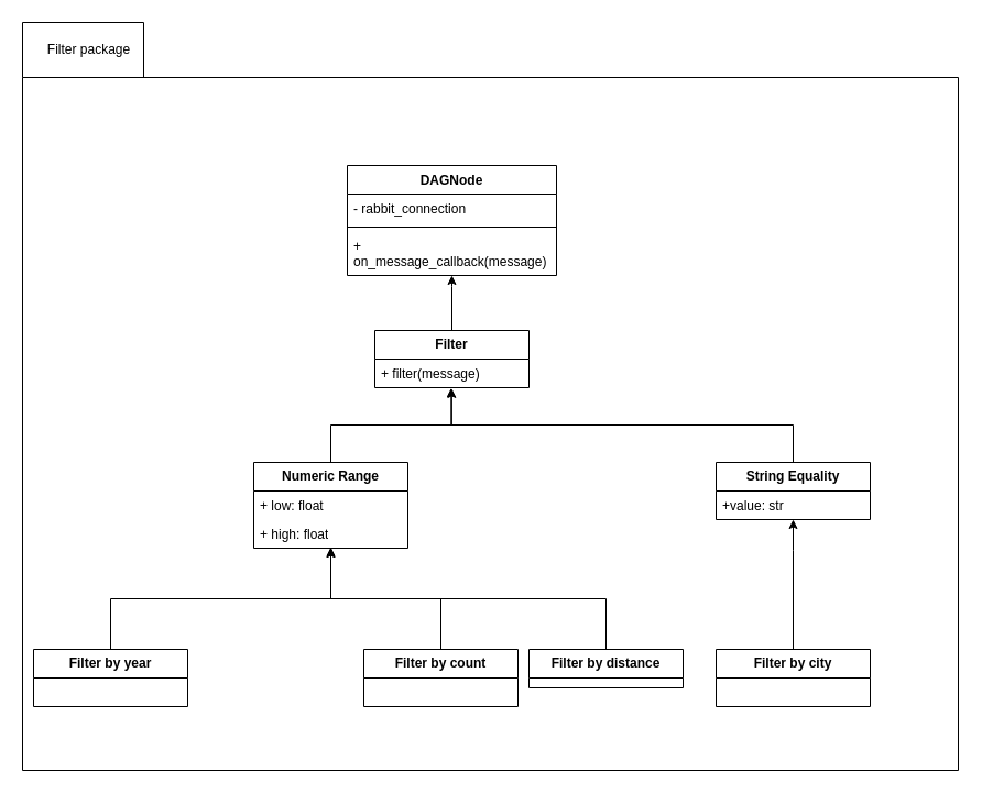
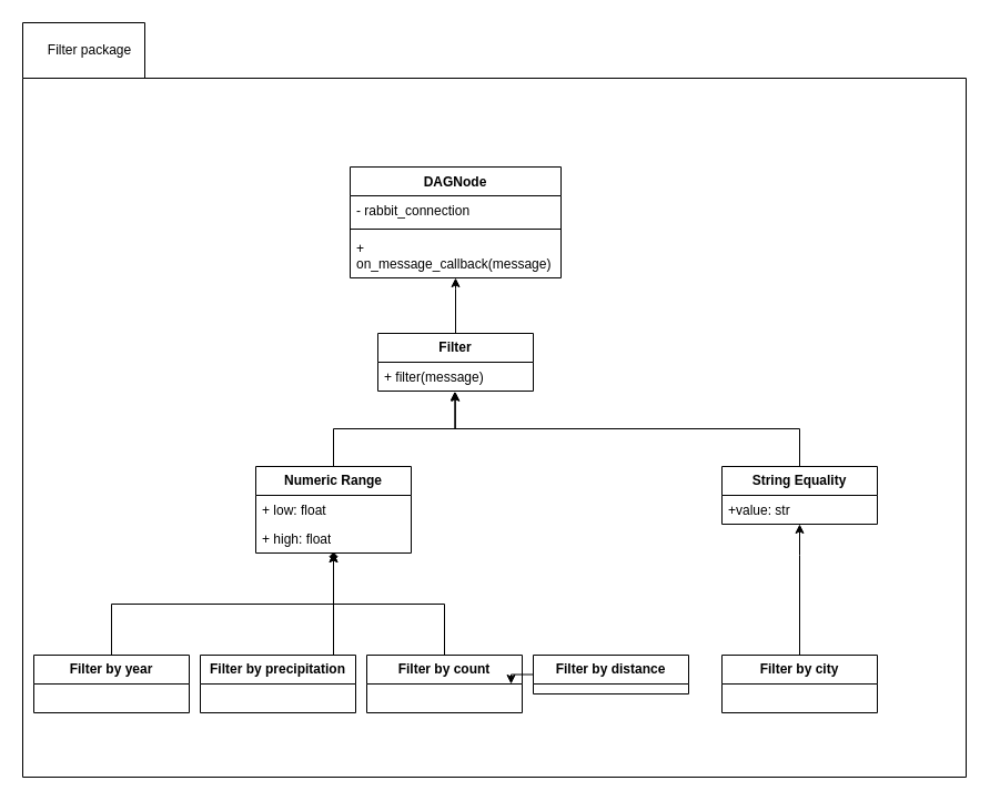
  <mxCell id="0" />
  <mxCell id="1" parent="0" />
  <mxCell id="2" value="" style="shape=folder;fontStyle=1;spacingTop=10;tabWidth=110;tabHeight=50;tabPosition=left;html=1;whiteSpace=wrap;" vertex="1" parent="1"><mxGeometry x="20" y="20" width="850" height="680" as="geometry" /></mxCell>
  <mxCell id="3" value="" style="edgeStyle=orthogonalEdgeStyle;rounded=0;orthogonalLoop=1;jettySize=auto;html=1;" edge="1" parent="1" source="4" target="26"><mxGeometry relative="1" as="geometry"><Array as="points"><mxPoint x="410" y="260" /><mxPoint x="410" y="260" /></Array></mxGeometry></mxCell>
  <mxCell id="4" value="&lt;b&gt;Filter&lt;/b&gt;" style="swimlane;fontStyle=0;childLayout=stackLayout;horizontal=1;startSize=26;fillColor=none;horizontalStack=0;resizeParent=1;resizeParentMax=0;resizeLast=0;collapsible=1;marginBottom=0;whiteSpace=wrap;html=1;" vertex="1" parent="1"><mxGeometry x="340" y="300" width="140" height="52" as="geometry" /></mxCell>
  <mxCell id="5" value="&lt;div&gt;+ filter(message)&lt;/div&gt;&lt;div&gt;&lt;br&gt;&lt;/div&gt;" style="text;strokeColor=none;fillColor=none;align=left;verticalAlign=top;spacingLeft=4;spacingRight=4;overflow=hidden;rotatable=0;points=[[0,0.5],[1,0.5]];portConstraint=eastwest;whiteSpace=wrap;html=1;" vertex="1" parent="4"><mxGeometry y="26" width="140" height="26" as="geometry" /></mxCell>
  <mxCell id="6" style="edgeStyle=orthogonalEdgeStyle;rounded=0;orthogonalLoop=1;jettySize=auto;html=1;entryX=0.499;entryY=1.033;entryDx=0;entryDy=0;entryPerimeter=0;" edge="1" parent="1" source="7" target="5"><mxGeometry relative="1" as="geometry" /></mxCell>
  <mxCell id="7" value="&lt;b&gt;Numeric Range &lt;/b&gt;" style="swimlane;fontStyle=0;childLayout=stackLayout;horizontal=1;startSize=26;fillColor=none;horizontalStack=0;resizeParent=1;resizeParentMax=0;resizeLast=0;collapsible=1;marginBottom=0;whiteSpace=wrap;html=1;" vertex="1" parent="1"><mxGeometry x="230" y="420" width="140" height="78" as="geometry" /></mxCell>
  <mxCell id="8" value="+ low: float" style="text;strokeColor=none;fillColor=none;align=left;verticalAlign=top;spacingLeft=4;spacingRight=4;overflow=hidden;rotatable=0;points=[[0,0.5],[1,0.5]];portConstraint=eastwest;whiteSpace=wrap;html=1;" vertex="1" parent="7"><mxGeometry y="26" width="140" height="26" as="geometry" /></mxCell>
  <mxCell id="9" value="+ high: float" style="text;strokeColor=none;fillColor=none;align=left;verticalAlign=top;spacingLeft=4;spacingRight=4;overflow=hidden;rotatable=0;points=[[0,0.5],[1,0.5]];portConstraint=eastwest;whiteSpace=wrap;html=1;" vertex="1" parent="7"><mxGeometry y="52" width="140" height="26" as="geometry" /></mxCell>
  <mxCell id="10" style="edgeStyle=orthogonalEdgeStyle;rounded=0;orthogonalLoop=1;jettySize=auto;html=1;entryX=0.495;entryY=1.011;entryDx=0;entryDy=0;entryPerimeter=0;" edge="1" parent="1" source="11" target="5"><mxGeometry relative="1" as="geometry" /></mxCell>
  <mxCell id="11" value="&lt;b&gt;String Equality&lt;/b&gt;" style="swimlane;fontStyle=0;childLayout=stackLayout;horizontal=1;startSize=26;fillColor=none;horizontalStack=0;resizeParent=1;resizeParentMax=0;resizeLast=0;collapsible=1;marginBottom=0;whiteSpace=wrap;html=1;" vertex="1" parent="1"><mxGeometry x="650" y="420" width="140" height="52" as="geometry" /></mxCell>
  <mxCell id="12" value="+value: str" style="text;strokeColor=none;fillColor=none;align=left;verticalAlign=top;spacingLeft=4;spacingRight=4;overflow=hidden;rotatable=0;points=[[0,0.5],[1,0.5]];portConstraint=eastwest;whiteSpace=wrap;html=1;" vertex="1" parent="11"><mxGeometry y="26" width="140" height="26" as="geometry" /></mxCell>
- <mxCell id="13" style="edgeStyle=orthogonalEdgeStyle;rounded=0;orthogonalLoop=1;jettySize=auto;html=1;entryX=0.5;entryY=0.962;entryDx=0;entryDy=0;entryPerimeter=0;" edge="1" parent="1" source="14" target="9"><mxGeometry relative="1" as="geometry" /></mxCell>
+ <mxCell id="13" style="edgeStyle=orthogonalEdgeStyle;rounded=0;orthogonalLoop=1;jettySize=auto;html=1;entryX=0.5;entryY=0.962;entryDx=0;entryDy=0;entryPerimeter=0;endArrow=diamond;" edge="1" parent="1" source="14" target="9"><mxGeometry relative="1" as="geometry" /></mxCell>
  <mxCell id="14" value="&lt;b&gt;Filter by year&lt;/b&gt;" style="swimlane;fontStyle=0;childLayout=stackLayout;horizontal=1;startSize=26;fillColor=none;horizontalStack=0;resizeParent=1;resizeParentMax=0;resizeLast=0;collapsible=1;marginBottom=0;whiteSpace=wrap;html=1;" vertex="1" parent="1"><mxGeometry x="30" y="590" width="140" height="52" as="geometry" /></mxCell>
- <mxCell id="17" style="edgeStyle=orthogonalEdgeStyle;rounded=0;orthogonalLoop=1;jettySize=auto;html=1;entryX=0.5;entryY=1;entryDx=0;entryDy=0;entryPerimeter=0;" edge="1" parent="1" source="18" target="9"><mxGeometry relative="1" as="geometry" /></mxCell>
+ <mxCell id="15" value="" style="edgeStyle=orthogonalEdgeStyle;rounded=0;orthogonalLoop=1;jettySize=auto;html=1;" edge="1" parent="1" source="16" target="9"><mxGeometry relative="1" as="geometry"><Array as="points"><mxPoint x="300" y="520" /><mxPoint x="300" y="520" /></Array></mxGeometry></mxCell>
+ <mxCell id="16" value="&lt;b&gt;Filter by precipitation&lt;/b&gt;" style="swimlane;fontStyle=0;childLayout=stackLayout;horizontal=1;startSize=26;fillColor=none;horizontalStack=0;resizeParent=1;resizeParentMax=0;resizeLast=0;collapsible=1;marginBottom=0;whiteSpace=wrap;html=1;" vertex="1" parent="1"><mxGeometry x="180" y="590" width="140" height="52" as="geometry" /></mxCell>
+ <mxCell id="17" style="edgeStyle=orthogonalEdgeStyle;rounded=0;orthogonalLoop=1;jettySize=auto;html=1;" edge="1" parent="1" source="18" target="20"><mxGeometry relative="1" as="geometry" /></mxCell>
  <mxCell id="18" value="&lt;b&gt;Filter by distance&lt;/b&gt;" style="swimlane;fontStyle=0;childLayout=stackLayout;horizontal=1;startSize=26;fillColor=none;horizontalStack=0;resizeParent=1;resizeParentMax=0;resizeLast=0;collapsible=1;marginBottom=0;whiteSpace=wrap;html=1;" vertex="1" parent="1"><mxGeometry x="480" y="590" width="140" height="35" as="geometry" /></mxCell>
  <mxCell id="19" style="edgeStyle=orthogonalEdgeStyle;rounded=0;orthogonalLoop=1;jettySize=auto;html=1;entryX=0.5;entryY=1;entryDx=0;entryDy=0;entryPerimeter=0;" edge="1" parent="1" source="20" target="9"><mxGeometry relative="1" as="geometry" /></mxCell>
  <mxCell id="20" value="&lt;b&gt;Filter by count&lt;/b&gt;" style="swimlane;fontStyle=0;childLayout=stackLayout;horizontal=1;startSize=26;fillColor=none;horizontalStack=0;resizeParent=1;resizeParentMax=0;resizeLast=0;collapsible=1;marginBottom=0;whiteSpace=wrap;html=1;" vertex="1" parent="1"><mxGeometry x="330" y="590" width="140" height="52" as="geometry" /></mxCell>
  <mxCell id="21" value="" style="edgeStyle=orthogonalEdgeStyle;rounded=0;orthogonalLoop=1;jettySize=auto;html=1;" edge="1" parent="1" source="22" target="12"><mxGeometry relative="1" as="geometry"><Array as="points"><mxPoint x="720" y="500" /><mxPoint x="720" y="500" /></Array></mxGeometry></mxCell>
  <mxCell id="22" value="&lt;b&gt;Filter by city&lt;/b&gt;" style="swimlane;fontStyle=0;childLayout=stackLayout;horizontal=1;startSize=26;fillColor=none;horizontalStack=0;resizeParent=1;resizeParentMax=0;resizeLast=0;collapsible=1;marginBottom=0;whiteSpace=wrap;html=1;" vertex="1" parent="1"><mxGeometry x="650" y="590" width="140" height="52" as="geometry" /></mxCell>
  <mxCell id="23" value="DAGNode" style="swimlane;fontStyle=1;align=center;verticalAlign=top;childLayout=stackLayout;horizontal=1;startSize=26;horizontalStack=0;resizeParent=1;resizeParentMax=0;resizeLast=0;collapsible=1;marginBottom=0;whiteSpace=wrap;html=1;" vertex="1" parent="1"><mxGeometry x="315" y="150" width="190" height="100" as="geometry" /></mxCell>
  <mxCell id="24" value="- rabbit_connection" style="text;strokeColor=none;fillColor=none;align=left;verticalAlign=top;spacingLeft=4;spacingRight=4;overflow=hidden;rotatable=0;points=[[0,0.5],[1,0.5]];portConstraint=eastwest;whiteSpace=wrap;html=1;" vertex="1" parent="23"><mxGeometry y="26" width="190" height="26" as="geometry" /></mxCell>
  <mxCell id="25" value="" style="line;strokeWidth=1;fillColor=none;align=left;verticalAlign=middle;spacingTop=-1;spacingLeft=3;spacingRight=3;rotatable=0;labelPosition=right;points=[];portConstraint=eastwest;strokeColor=inherit;" vertex="1" parent="23"><mxGeometry y="52" width="190" height="8" as="geometry" /></mxCell>
  <mxCell id="26" value="+ on_message_callback(message)" style="text;strokeColor=none;fillColor=none;align=left;verticalAlign=top;spacingLeft=4;spacingRight=4;overflow=hidden;rotatable=0;points=[[0,0.5],[1,0.5]];portConstraint=eastwest;whiteSpace=wrap;html=1;" vertex="1" parent="23"><mxGeometry y="60" width="190" height="40" as="geometry" /></mxCell>
  <mxCell id="27" value="Filter package" style="text;html=1;align=center;verticalAlign=middle;resizable=0;points=[];autosize=1;strokeColor=none;fillColor=none;" vertex="1" parent="1"><mxGeometry x="30" y="30" width="100" height="30" as="geometry" /></mxCell>
